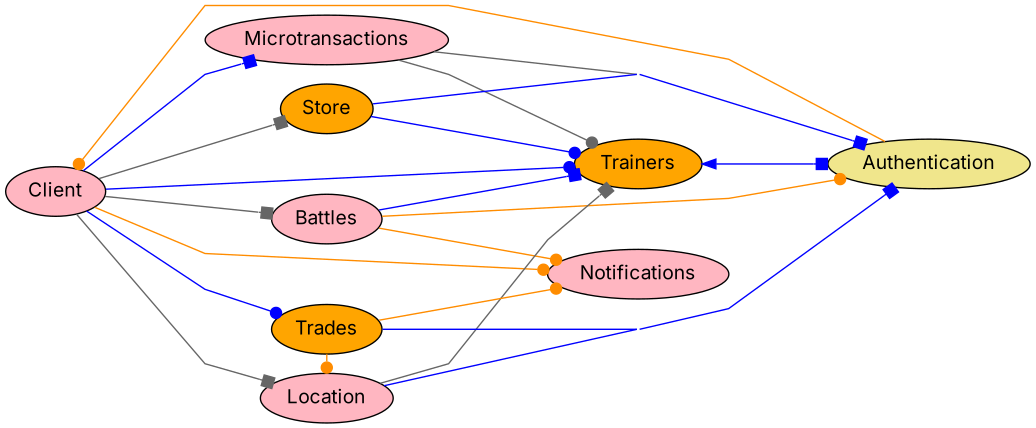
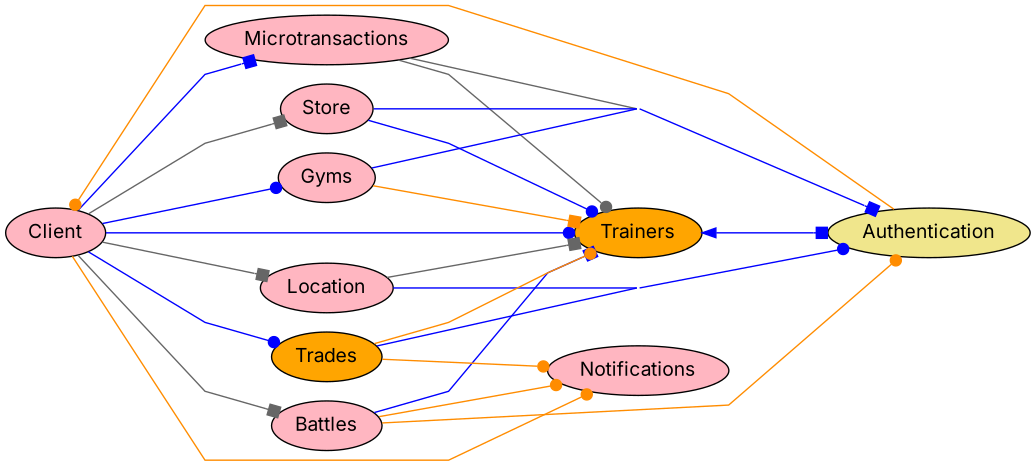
  digraph {
    concentrate=true
    fontname=Inter
    nodesep=0.2
    rankdir=LR
    ranksep=1
    root=Trainers
    splines=compound
    node [fillcolor=lightpink fontname=Inter style=filled]
    edge [arrowhead=box color=blue fontname=Inter]
    Client
    Microtransactions
-   Store [fillcolor=orange]
+   Store
    Battles
+   Gyms
    Location
    Trades [fillcolor=orange]
    Notifications
    Trainers [fillcolor=orange]
    Authentication [fillcolor=khaki]
    subgraph sub_1 {
      Microtransactions
      Store
      Battles
+     Gyms
      Location
      Trades
      Notifications
      Trainers
      Authentication
      subgraph sub_2 {
        rank=min
        Client
      }
    }
    subgraph sub_3 {
      Trainers
      Authentication
    }
    subgraph sub_4 {
      Notifications
      Trainers
      Authentication
      subgraph sub_5 {
        rank=same
        Microtransactions
        Store
        Battles
+       Gyms
        Location
        Trades
      }
    }
    subgraph sub_6 {
      Authentication
      subgraph sub_7 {
        rank=same
        Microtransactions
        Store
        Battles
+       Gyms
        Location
        Trades
      }
      subgraph sub_8 {
        rank=same
        Notifications
        Trainers
      }
    }
    Client -> Microtransactions
    Client -> Store [color=gray40]
    Client -> Battles [color=gray40]
+   Client -> Gyms [arrowhead=dot]
    Client -> Location [color=gray40]
    Client -> Trades [arrowhead=dot]
    Client -> Notifications [arrowhead=dot color=darkorange]
    Client -> Trainers [arrowhead=dot]
    Microtransactions -> Trainers [arrowhead=dot color=gray40]
    Microtransactions -> Authentication [color=gray40]
    Store -> Trainers [arrowhead=dot]
    Store -> Authentication
    Battles -> Notifications [arrowhead=dot color=darkorange]
    Battles -> Trainers
    Battles -> Authentication [arrowhead=dot color=darkorange]
+   Gyms -> Trainers [color=darkorange]
+   Gyms -> Authentication
    Location -> Trainers [color=gray40]
    Location -> Authentication
    Trades -> Notifications [arrowhead=dot color=darkorange]
-   Trades -> Location [arrowhead=dot color=darkorange]
+   Trades -> Trainers [arrowhead=dot color=darkorange]
    Trades -> Authentication [arrowhead=dot]
    Trainers -> Authentication
    Authentication -> Client [arrowhead=dot color=darkorange]
    Authentication -> Trainers [arrowhead="" color=""]
  }
